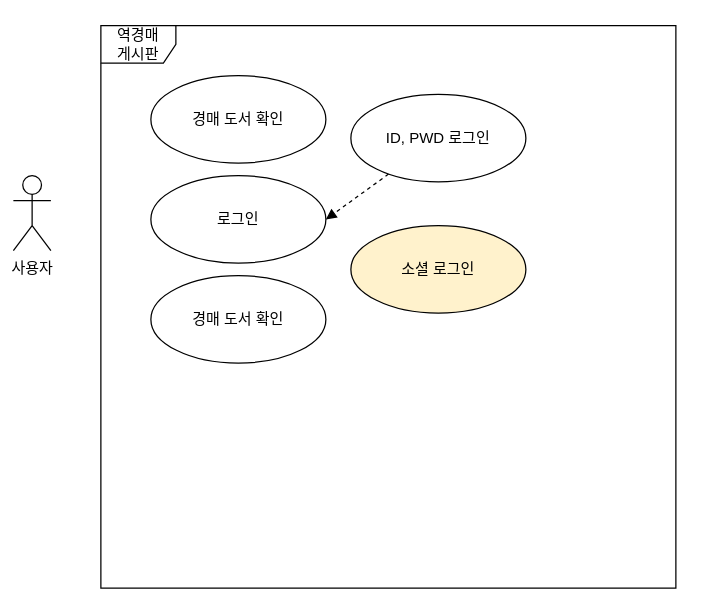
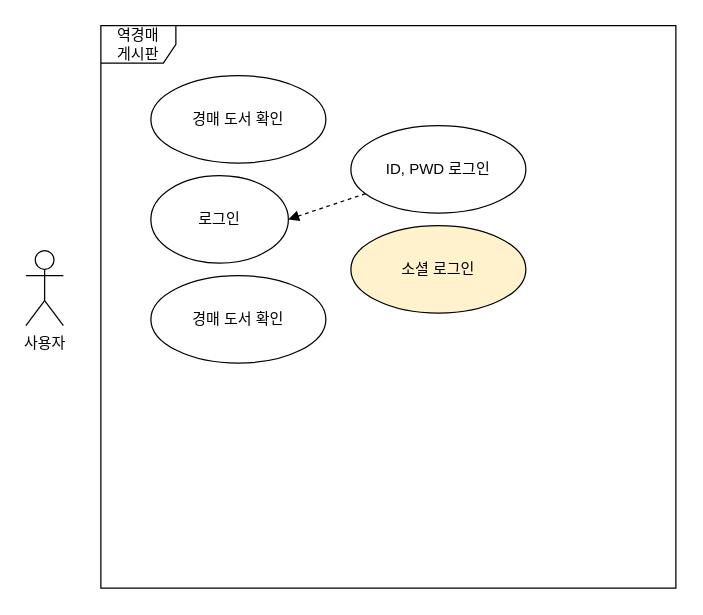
  <mxCell id="0" />
  <mxCell id="1" parent="0" />
- <mxCell id="2" value="사용자" style="shape=umlActor;verticalLabelPosition=bottom;verticalAlign=top;html=1;" vertex="1" parent="1"><mxGeometry x="10" y="140" width="30" height="60" as="geometry" /></mxCell>
+ <mxCell id="2" value="사용자" style="shape=umlActor;verticalLabelPosition=bottom;verticalAlign=top;html=1;" vertex="1" parent="1"><mxGeometry x="20" y="200" width="30" height="60" as="geometry" /></mxCell>
  <mxCell id="3" value="역경매&lt;br&gt;게시판" style="shape=umlFrame;whiteSpace=wrap;html=1;pointerEvents=0;" vertex="1" parent="1"><mxGeometry x="80" y="20" width="460" height="450" as="geometry" /></mxCell>
  <mxCell id="4" value="경매 도서 확인" style="ellipse;whiteSpace=wrap;html=1;" vertex="1" parent="1"><mxGeometry x="120" y="60" width="140" height="70" as="geometry" /></mxCell>
- <mxCell id="5" value="로그인" style="ellipse;whiteSpace=wrap;html=1;" vertex="1" parent="1"><mxGeometry x="120" y="140" width="140" height="70" as="geometry" /></mxCell>
+ <mxCell id="5" value="로그인" style="ellipse;whiteSpace=wrap;html=1;" vertex="1" parent="1"><mxGeometry x="120" y="140" width="110" height="70" as="geometry" /></mxCell>
  <mxCell id="6" value="경매 도서 확인" style="ellipse;whiteSpace=wrap;html=1;" vertex="1" parent="1"><mxGeometry x="120" y="220" width="140" height="70" as="geometry" /></mxCell>
  <mxCell id="7" value="소셜 로그인" style="ellipse;whiteSpace=wrap;html=1;fillColor=#fff2cc;" vertex="1" parent="1"><mxGeometry x="280" y="180" width="140" height="70" as="geometry" /></mxCell>
  <mxCell id="8" style="rounded=0;orthogonalLoop=1;jettySize=auto;html=1;entryX=1;entryY=0.5;entryDx=0;entryDy=0;endArrow=block;endFill=1;dashed=1;" edge="1" parent="1" source="9" target="5"><mxGeometry relative="1" as="geometry" /></mxCell>
- <mxCell id="9" value="ID, PWD 로그인" style="ellipse;whiteSpace=wrap;html=1;" vertex="1" parent="1"><mxGeometry x="280" y="75" width="140" height="70" as="geometry" /></mxCell>
+ <mxCell id="9" value="ID, PWD 로그인" style="ellipse;whiteSpace=wrap;html=1;" vertex="1" parent="1"><mxGeometry x="280" y="100" width="140" height="70" as="geometry" /></mxCell>
